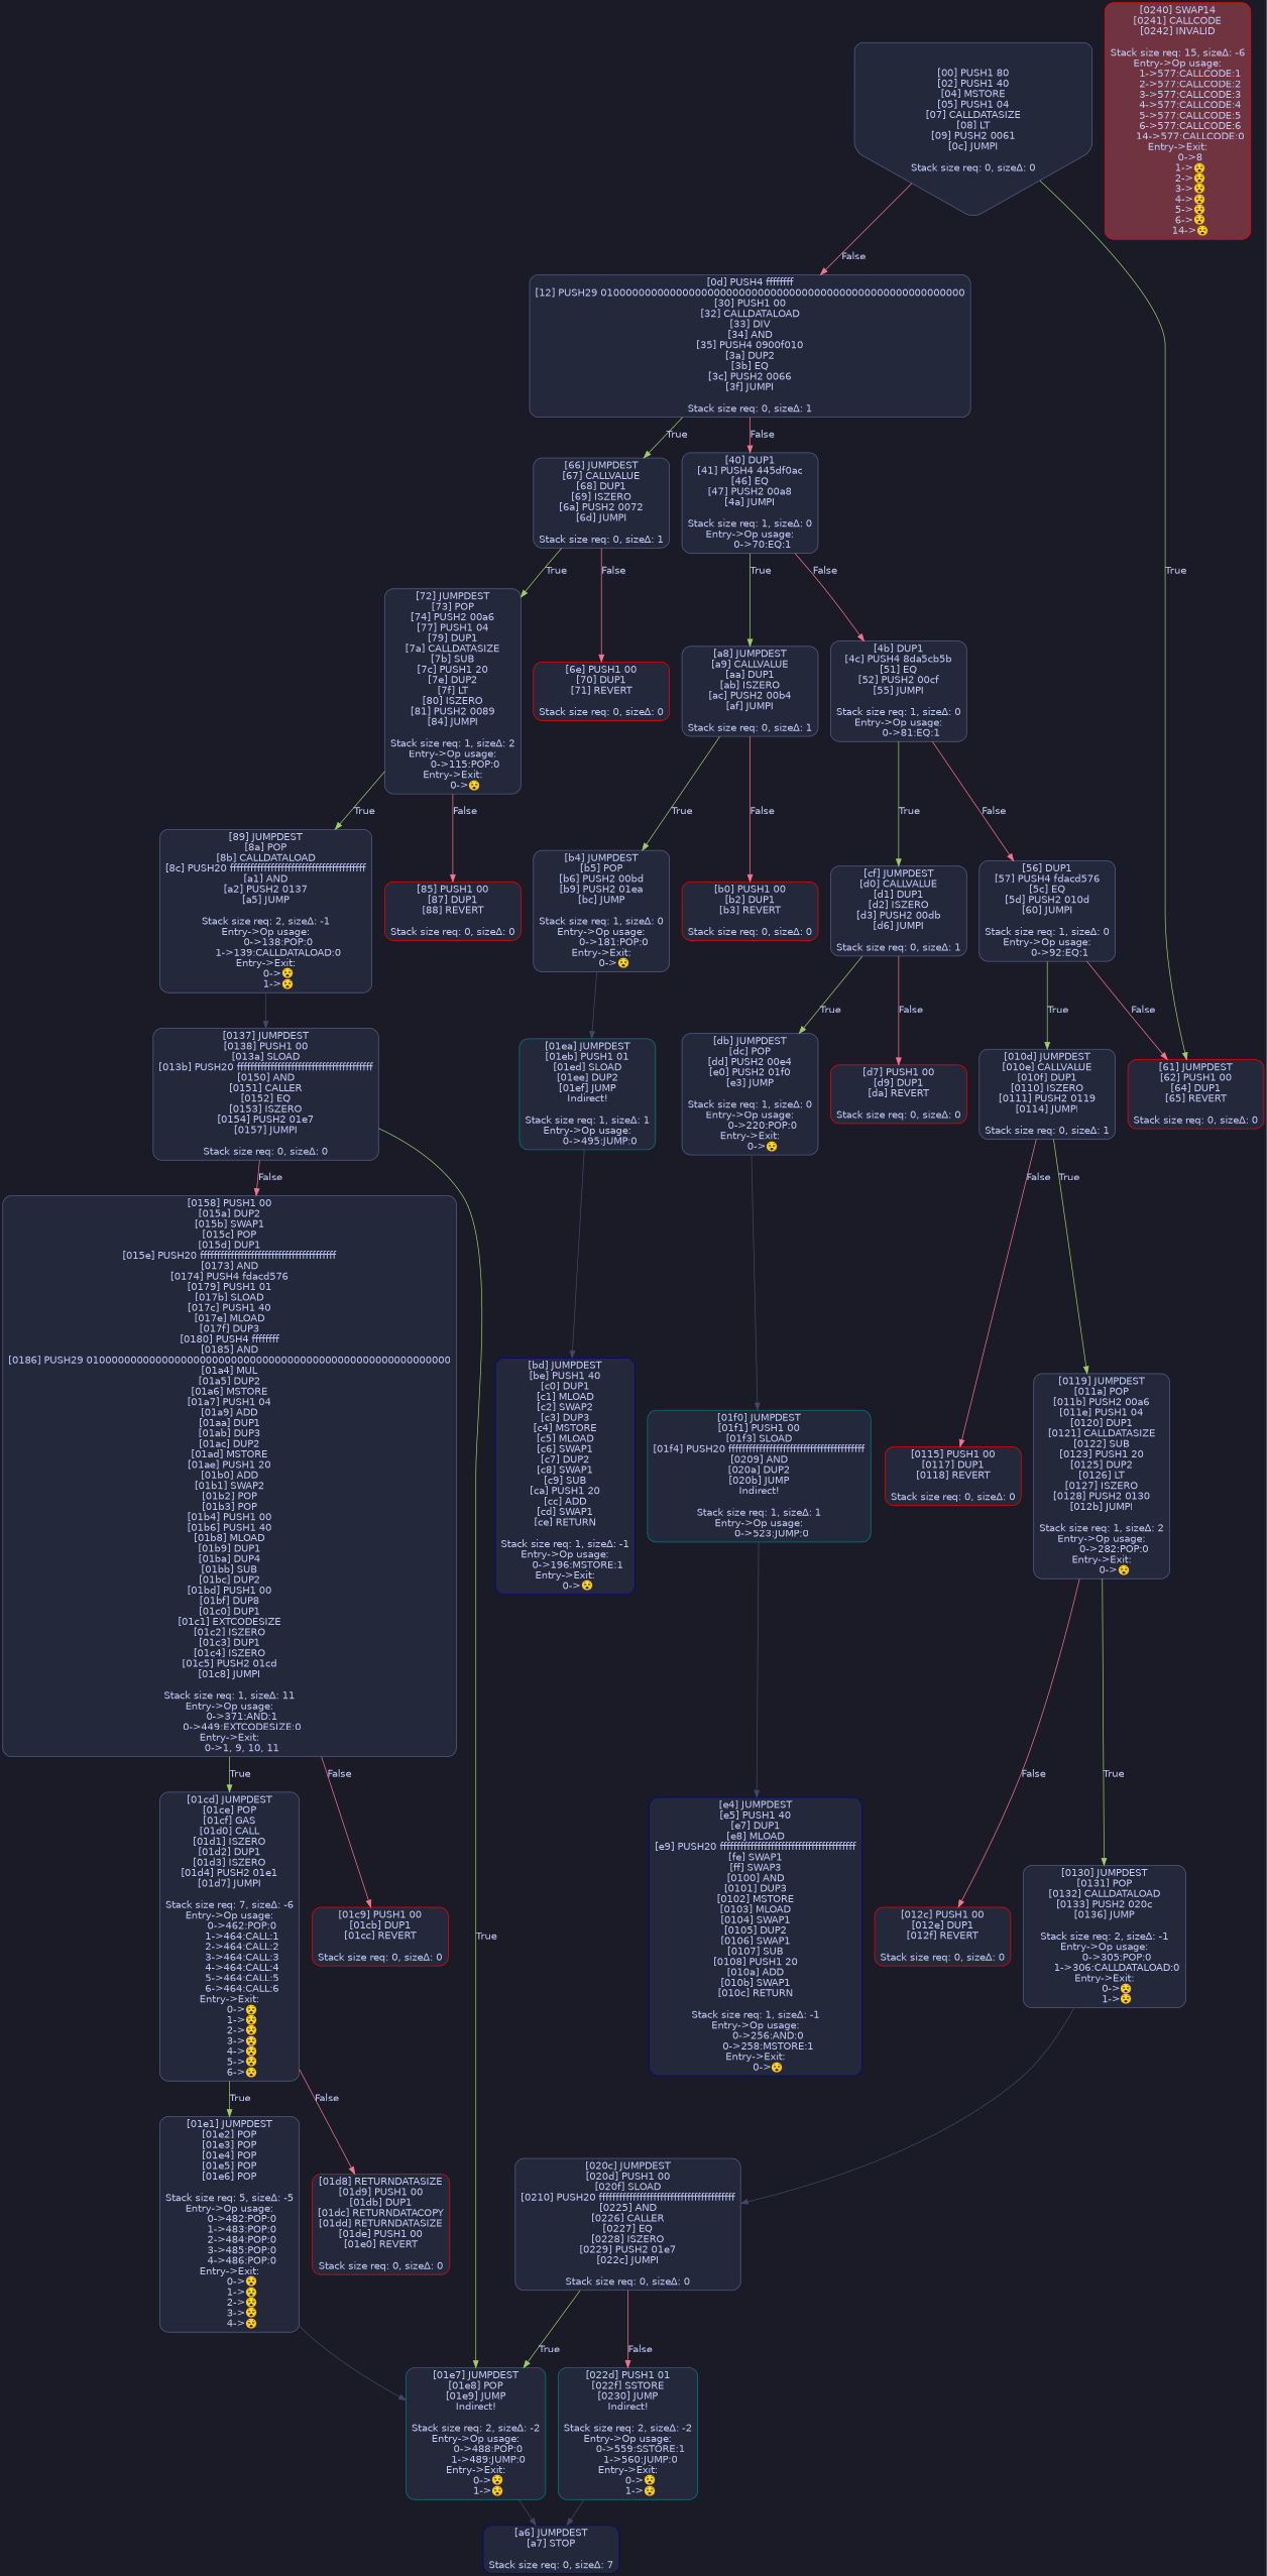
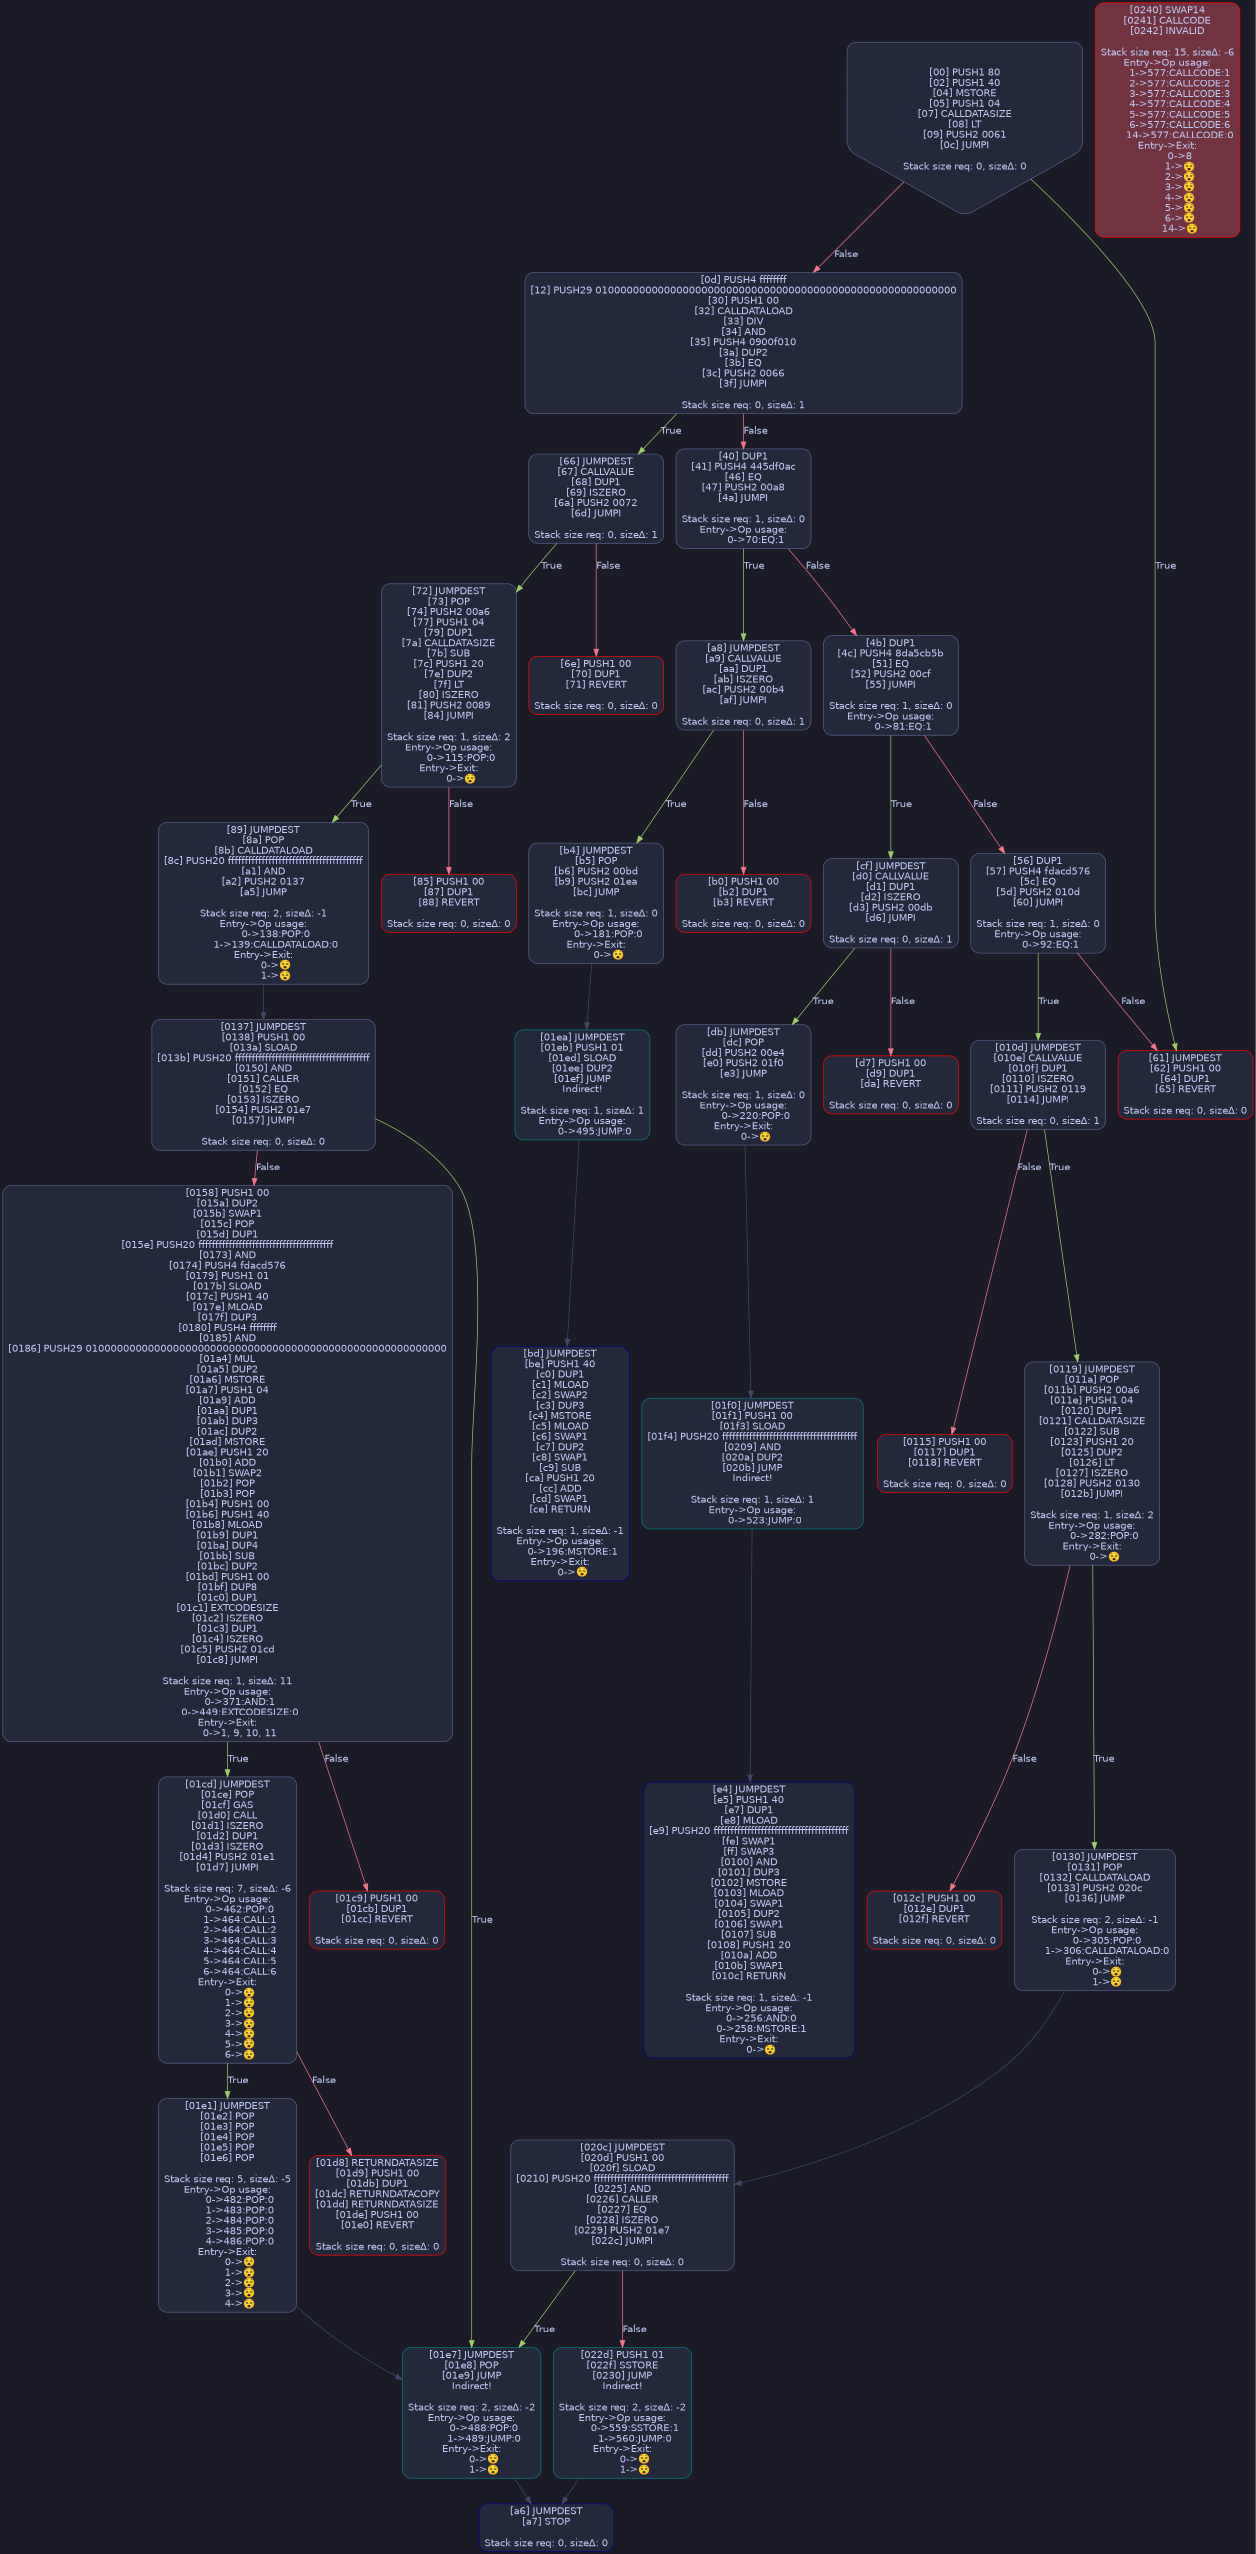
  digraph {
    bgcolor="#1a1b26"
    node [color="#565f89" fillcolor="#24283b" fontcolor="#c0caf5" fontname=Helvetica shape=box style="filled, rounded"]
    edge [color="#f7768e" fontcolor="#c0caf5" fontname=Helvetica]
    n1 [label="[00] PUSH1 80\n[02] PUSH1 40\n[04] MSTORE\n[05] PUSH1 04\n[07] CALLDATASIZE\n[08] LT\n[09] PUSH2 0061\n[0c] JUMPI\n\nStack size req: 0, sizeΔ: 0\n" shape=invhouse]
    n2 [label="[0d] PUSH4 ffffffff\n[12] PUSH29 0100000000000000000000000000000000000000000000000000000000\n[30] PUSH1 00\n[32] CALLDATALOAD\n[33] DIV\n[34] AND\n[35] PUSH4 0900f010\n[3a] DUP2\n[3b] EQ\n[3c] PUSH2 0066\n[3f] JUMPI\n\nStack size req: 0, sizeΔ: 1\n"]
    n3 [color=red label="[61] JUMPDEST\n[62] PUSH1 00\n[64] DUP1\n[65] REVERT\n\nStack size req: 0, sizeΔ: 0\n"]
    n4 [label="[40] DUP1\n[41] PUSH4 445df0ac\n[46] EQ\n[47] PUSH2 00a8\n[4a] JUMPI\n\nStack size req: 1, sizeΔ: 0\nEntry->Op usage:\n	0->70:EQ:1\n"]
    n5 [label="[66] JUMPDEST\n[67] CALLVALUE\n[68] DUP1\n[69] ISZERO\n[6a] PUSH2 0072\n[6d] JUMPI\n\nStack size req: 0, sizeΔ: 1\n"]
    n6 [label="[4b] DUP1\n[4c] PUSH4 8da5cb5b\n[51] EQ\n[52] PUSH2 00cf\n[55] JUMPI\n\nStack size req: 1, sizeΔ: 0\nEntry->Op usage:\n	0->81:EQ:1\n"]
    n7 [label="[a8] JUMPDEST\n[a9] CALLVALUE\n[aa] DUP1\n[ab] ISZERO\n[ac] PUSH2 00b4\n[af] JUMPI\n\nStack size req: 0, sizeΔ: 1\n"]
    n8 [label="[56] DUP1\n[57] PUSH4 fdacd576\n[5c] EQ\n[5d] PUSH2 010d\n[60] JUMPI\n\nStack size req: 1, sizeΔ: 0\nEntry->Op usage:\n	0->92:EQ:1\n"]
    n9 [label="[cf] JUMPDEST\n[d0] CALLVALUE\n[d1] DUP1\n[d2] ISZERO\n[d3] PUSH2 00db\n[d6] JUMPI\n\nStack size req: 0, sizeΔ: 1\n"]
    n10 [label="[010d] JUMPDEST\n[010e] CALLVALUE\n[010f] DUP1\n[0110] ISZERO\n[0111] PUSH2 0119\n[0114] JUMPI\n\nStack size req: 0, sizeΔ: 1\n"]
    n11 [color=red label="[6e] PUSH1 00\n[70] DUP1\n[71] REVERT\n\nStack size req: 0, sizeΔ: 0\n"]
    n12 [label="[72] JUMPDEST\n[73] POP\n[74] PUSH2 00a6\n[77] PUSH1 04\n[79] DUP1\n[7a] CALLDATASIZE\n[7b] SUB\n[7c] PUSH1 20\n[7e] DUP2\n[7f] LT\n[80] ISZERO\n[81] PUSH2 0089\n[84] JUMPI\n\nStack size req: 1, sizeΔ: 2\nEntry->Op usage:\n	0->115:POP:0\nEntry->Exit:\n	0->😵\n"]
    n13 [color=red label="[85] PUSH1 00\n[87] DUP1\n[88] REVERT\n\nStack size req: 0, sizeΔ: 0\n"]
    n14 [label="[89] JUMPDEST\n[8a] POP\n[8b] CALLDATALOAD\n[8c] PUSH20 ffffffffffffffffffffffffffffffffffffffff\n[a1] AND\n[a2] PUSH2 0137\n[a5] JUMP\n\nStack size req: 2, sizeΔ: -1\nEntry->Op usage:\n	0->138:POP:0\n	1->139:CALLDATALOAD:0\nEntry->Exit:\n	0->😵\n	1->😵\n"]
    n15 [label="[0137] JUMPDEST\n[0138] PUSH1 00\n[013a] SLOAD\n[013b] PUSH20 ffffffffffffffffffffffffffffffffffffffff\n[0150] AND\n[0151] CALLER\n[0152] EQ\n[0153] ISZERO\n[0154] PUSH2 01e7\n[0157] JUMPI\n\nStack size req: 0, sizeΔ: 0\n"]
-   n16 [color=darkblue label="[a6] JUMPDEST\n[a7] STOP\n\nStack size req: 0, sizeΔ: 7\n"]
+   n16 [color=darkblue label="[a6] JUMPDEST\n[a7] STOP\n\nStack size req: 0, sizeΔ: 0\n"]
    n17 [color=red label="[b0] PUSH1 00\n[b2] DUP1\n[b3] REVERT\n\nStack size req: 0, sizeΔ: 0\n"]
    n18 [label="[b4] JUMPDEST\n[b5] POP\n[b6] PUSH2 00bd\n[b9] PUSH2 01ea\n[bc] JUMP\n\nStack size req: 1, sizeΔ: 0\nEntry->Op usage:\n	0->181:POP:0\nEntry->Exit:\n	0->😵\n"]
    n19 [color=teal label="[01ea] JUMPDEST\n[01eb] PUSH1 01\n[01ed] SLOAD\n[01ee] DUP2\n[01ef] JUMP\nIndirect!\n\nStack size req: 1, sizeΔ: 1\nEntry->Op usage:\n	0->495:JUMP:0\n"]
    n20 [color=darkblue label="[bd] JUMPDEST\n[be] PUSH1 40\n[c0] DUP1\n[c1] MLOAD\n[c2] SWAP2\n[c3] DUP3\n[c4] MSTORE\n[c5] MLOAD\n[c6] SWAP1\n[c7] DUP2\n[c8] SWAP1\n[c9] SUB\n[ca] PUSH1 20\n[cc] ADD\n[cd] SWAP1\n[ce] RETURN\n\nStack size req: 1, sizeΔ: -1\nEntry->Op usage:\n	0->196:MSTORE:1\nEntry->Exit:\n	0->😵\n"]
    n21 [color=red label="[d7] PUSH1 00\n[d9] DUP1\n[da] REVERT\n\nStack size req: 0, sizeΔ: 0\n"]
    n22 [label="[db] JUMPDEST\n[dc] POP\n[dd] PUSH2 00e4\n[e0] PUSH2 01f0\n[e3] JUMP\n\nStack size req: 1, sizeΔ: 0\nEntry->Op usage:\n	0->220:POP:0\nEntry->Exit:\n	0->😵\n"]
    n23 [color=teal label="[01f0] JUMPDEST\n[01f1] PUSH1 00\n[01f3] SLOAD\n[01f4] PUSH20 ffffffffffffffffffffffffffffffffffffffff\n[0209] AND\n[020a] DUP2\n[020b] JUMP\nIndirect!\n\nStack size req: 1, sizeΔ: 1\nEntry->Op usage:\n	0->523:JUMP:0\n"]
    n24 [color=darkblue label="[e4] JUMPDEST\n[e5] PUSH1 40\n[e7] DUP1\n[e8] MLOAD\n[e9] PUSH20 ffffffffffffffffffffffffffffffffffffffff\n[fe] SWAP1\n[ff] SWAP3\n[0100] AND\n[0101] DUP3\n[0102] MSTORE\n[0103] MLOAD\n[0104] SWAP1\n[0105] DUP2\n[0106] SWAP1\n[0107] SUB\n[0108] PUSH1 20\n[010a] ADD\n[010b] SWAP1\n[010c] RETURN\n\nStack size req: 1, sizeΔ: -1\nEntry->Op usage:\n	0->256:AND:0\n	0->258:MSTORE:1\nEntry->Exit:\n	0->😵\n"]
    n25 [color=red label="[0115] PUSH1 00\n[0117] DUP1\n[0118] REVERT\n\nStack size req: 0, sizeΔ: 0\n"]
    n26 [label="[0119] JUMPDEST\n[011a] POP\n[011b] PUSH2 00a6\n[011e] PUSH1 04\n[0120] DUP1\n[0121] CALLDATASIZE\n[0122] SUB\n[0123] PUSH1 20\n[0125] DUP2\n[0126] LT\n[0127] ISZERO\n[0128] PUSH2 0130\n[012b] JUMPI\n\nStack size req: 1, sizeΔ: 2\nEntry->Op usage:\n	0->282:POP:0\nEntry->Exit:\n	0->😵\n"]
    n27 [color=red label="[012c] PUSH1 00\n[012e] DUP1\n[012f] REVERT\n\nStack size req: 0, sizeΔ: 0\n"]
    n28 [label="[0130] JUMPDEST\n[0131] POP\n[0132] CALLDATALOAD\n[0133] PUSH2 020c\n[0136] JUMP\n\nStack size req: 2, sizeΔ: -1\nEntry->Op usage:\n	0->305:POP:0\n	1->306:CALLDATALOAD:0\nEntry->Exit:\n	0->😵\n	1->😵\n"]
    n29 [label="[020c] JUMPDEST\n[020d] PUSH1 00\n[020f] SLOAD\n[0210] PUSH20 ffffffffffffffffffffffffffffffffffffffff\n[0225] AND\n[0226] CALLER\n[0227] EQ\n[0228] ISZERO\n[0229] PUSH2 01e7\n[022c] JUMPI\n\nStack size req: 0, sizeΔ: 0\n"]
    n30 [label="[0158] PUSH1 00\n[015a] DUP2\n[015b] SWAP1\n[015c] POP\n[015d] DUP1\n[015e] PUSH20 ffffffffffffffffffffffffffffffffffffffff\n[0173] AND\n[0174] PUSH4 fdacd576\n[0179] PUSH1 01\n[017b] SLOAD\n[017c] PUSH1 40\n[017e] MLOAD\n[017f] DUP3\n[0180] PUSH4 ffffffff\n[0185] AND\n[0186] PUSH29 0100000000000000000000000000000000000000000000000000000000\n[01a4] MUL\n[01a5] DUP2\n[01a6] MSTORE\n[01a7] PUSH1 04\n[01a9] ADD\n[01aa] DUP1\n[01ab] DUP3\n[01ac] DUP2\n[01ad] MSTORE\n[01ae] PUSH1 20\n[01b0] ADD\n[01b1] SWAP2\n[01b2] POP\n[01b3] POP\n[01b4] PUSH1 00\n[01b6] PUSH1 40\n[01b8] MLOAD\n[01b9] DUP1\n[01ba] DUP4\n[01bb] SUB\n[01bc] DUP2\n[01bd] PUSH1 00\n[01bf] DUP8\n[01c0] DUP1\n[01c1] EXTCODESIZE\n[01c2] ISZERO\n[01c3] DUP1\n[01c4] ISZERO\n[01c5] PUSH2 01cd\n[01c8] JUMPI\n\nStack size req: 1, sizeΔ: 11\nEntry->Op usage:\n	0->371:AND:1\n	0->449:EXTCODESIZE:0\nEntry->Exit:\n	0->1, 9, 10, 11\n"]
    n31 [color=teal label="[01e7] JUMPDEST\n[01e8] POP\n[01e9] JUMP\nIndirect!\n\nStack size req: 2, sizeΔ: -2\nEntry->Op usage:\n	0->488:POP:0\n	1->489:JUMP:0\nEntry->Exit:\n	0->😵\n	1->😵\n"]
    n32 [color=red label="[01c9] PUSH1 00\n[01cb] DUP1\n[01cc] REVERT\n\nStack size req: 0, sizeΔ: 0\n"]
    n33 [label="[01cd] JUMPDEST\n[01ce] POP\n[01cf] GAS\n[01d0] CALL\n[01d1] ISZERO\n[01d2] DUP1\n[01d3] ISZERO\n[01d4] PUSH2 01e1\n[01d7] JUMPI\n\nStack size req: 7, sizeΔ: -6\nEntry->Op usage:\n	0->462:POP:0\n	1->464:CALL:1\n	2->464:CALL:2\n	3->464:CALL:3\n	4->464:CALL:4\n	5->464:CALL:5\n	6->464:CALL:6\nEntry->Exit:\n	0->😵\n	1->😵\n	2->😵\n	3->😵\n	4->😵\n	5->😵\n	6->😵\n"]
    n34 [color=red label="[01d8] RETURNDATASIZE\n[01d9] PUSH1 00\n[01db] DUP1\n[01dc] RETURNDATACOPY\n[01dd] RETURNDATASIZE\n[01de] PUSH1 00\n[01e0] REVERT\n\nStack size req: 0, sizeΔ: 0\n"]
    n35 [label="[01e1] JUMPDEST\n[01e2] POP\n[01e3] POP\n[01e4] POP\n[01e5] POP\n[01e6] POP\n\nStack size req: 5, sizeΔ: -5\nEntry->Op usage:\n	0->482:POP:0\n	1->483:POP:0\n	2->484:POP:0\n	3->485:POP:0\n	4->486:POP:0\nEntry->Exit:\n	0->😵\n	1->😵\n	2->😵\n	3->😵\n	4->😵\n"]
    n36 [color=teal label="[022d] PUSH1 01\n[022f] SSTORE\n[0230] JUMP\nIndirect!\n\nStack size req: 2, sizeΔ: -2\nEntry->Op usage:\n	0->559:SSTORE:1\n	1->560:JUMP:0\nEntry->Exit:\n	0->😵\n	1->😵\n"]
    n37 [color=red fillcolor="#703440" label="[0240] SWAP14\n[0241] CALLCODE\n[0242] INVALID\n\nStack size req: 15, sizeΔ: -6\nEntry->Op usage:\n	1->577:CALLCODE:1\n	2->577:CALLCODE:2\n	3->577:CALLCODE:3\n	4->577:CALLCODE:4\n	5->577:CALLCODE:5\n	6->577:CALLCODE:6\n	14->577:CALLCODE:0\nEntry->Exit:\n	0->8\n	1->😵\n	2->😵\n	3->😵\n	4->😵\n	5->😵\n	6->😵\n	14->😵\n"]
    n1 -> n2 [label=False]
    n1 -> n3 [color="#9ece6a" label=True]
    n2 -> n4 [label=False]
    n2 -> n5 [color="#9ece6a" label=True]
    n4 -> n6 [label=False]
    n4 -> n7 [color="#9ece6a" label=True]
    n5 -> n11 [label=False]
    n5 -> n12 [color="#9ece6a" label=True]
    n6 -> n8 [label=False]
    n6 -> n9 [color="#9ece6a" label=True]
    n7 -> n17 [label=False]
    n7 -> n18 [color="#9ece6a" label=True]
    n8 -> n3 [label=False]
    n8 -> n10 [color="#9ece6a" label=True]
    n9 -> n21 [label=False]
    n9 -> n22 [color="#9ece6a" label=True]
    n10 -> n25 [label=False]
    n10 -> n26 [color="#9ece6a" label=True]
    n12 -> n13 [label=False]
    n12 -> n14 [color="#9ece6a" label=True]
    n14 -> n15 [color="#414868"]
    n15 -> n30 [label=False]
    n15 -> n31 [color="#9ece6a" label=True]
    n18 -> n19 [color="#414868"]
    n19 -> n20 [color="#414868"]
    n22 -> n23 [color="#414868"]
    n23 -> n24 [color="#414868"]
    n26 -> n27 [label=False]
    n26 -> n28 [color="#9ece6a" label=True]
    n28 -> n29 [color="#414868"]
    n29 -> n31 [color="#9ece6a" label=True]
    n29 -> n36 [label=False]
    n30 -> n32 [label=False]
    n30 -> n33 [color="#9ece6a" label=True]
    n31 -> n16 [color="#414868"]
    n33 -> n34 [label=False]
    n33 -> n35 [color="#9ece6a" label=True]
    n35 -> n31 [color="#414868"]
    n36 -> n16 [color="#414868"]
  }
